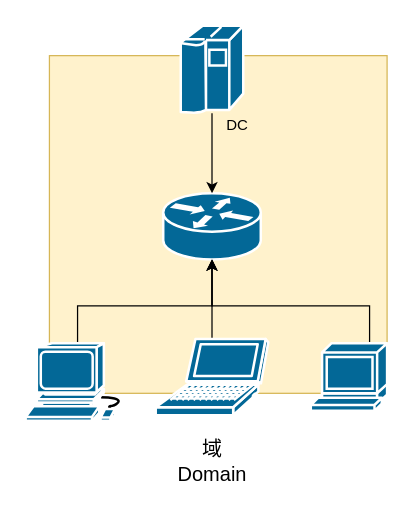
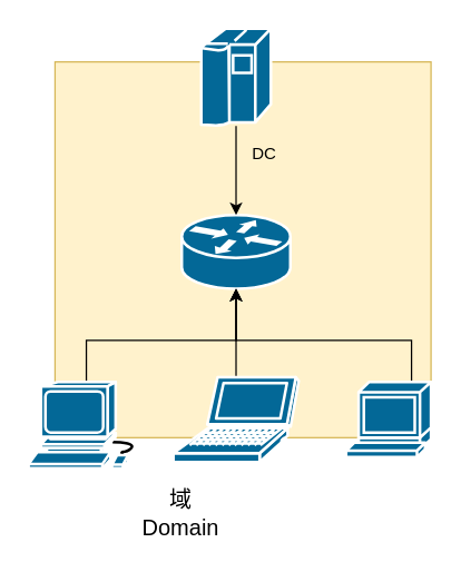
  <mxCell id="0" />
  <mxCell id="1" parent="0" />
  <mxCell id="2" value="" style="whiteSpace=wrap;html=1;aspect=fixed;fillColor=#fff2cc;strokeColor=#d6b656;" parent="1" vertex="1"><mxGeometry x="39" y="44" width="270" height="270" as="geometry" /></mxCell>
  <mxCell id="3" value="" style="shape=mxgraph.cisco.routers.router;html=1;pointerEvents=1;dashed=0;fillColor=#036897;strokeColor=#ffffff;strokeWidth=2;verticalLabelPosition=bottom;verticalAlign=top;align=center;outlineConnect=0;" parent="1" vertex="1"><mxGeometry x="130" y="154" width="78" height="53" as="geometry" /></mxCell>
  <mxCell id="4" style="edgeStyle=orthogonalEdgeStyle;rounded=0;orthogonalLoop=1;jettySize=auto;html=1;" parent="1" source="5" target="3" edge="1"><mxGeometry relative="1" as="geometry" /></mxCell>
  <mxCell id="5" value="" style="shape=mxgraph.cisco.computers_and_peripherals.laptop;html=1;pointerEvents=1;dashed=0;fillColor=#036897;strokeColor=#ffffff;strokeWidth=2;verticalLabelPosition=bottom;verticalAlign=top;align=center;outlineConnect=0;" parent="1" vertex="1"><mxGeometry x="124" y="270.5" width="90" height="61" as="geometry" /></mxCell>
  <mxCell id="6" style="edgeStyle=orthogonalEdgeStyle;rounded=0;orthogonalLoop=1;jettySize=auto;html=1;" parent="1" source="7" target="3" edge="1"><mxGeometry relative="1" as="geometry"><Array as="points"><mxPoint x="295" y="244" /><mxPoint x="169" y="244" /></Array></mxGeometry></mxCell>
  <mxCell id="7" value="" style="shape=mxgraph.cisco.computers_and_peripherals.terminal;html=1;pointerEvents=1;dashed=0;fillColor=#036897;strokeColor=#ffffff;strokeWidth=2;verticalLabelPosition=bottom;verticalAlign=top;align=center;outlineConnect=0;" parent="1" vertex="1"><mxGeometry x="248" y="274" width="61" height="54" as="geometry" /></mxCell>
  <mxCell id="8" style="edgeStyle=orthogonalEdgeStyle;rounded=0;orthogonalLoop=1;jettySize=auto;html=1;" parent="1" source="9" target="3" edge="1"><mxGeometry relative="1" as="geometry"><Array as="points"><mxPoint x="62" y="244" /><mxPoint x="169" y="244" /></Array></mxGeometry></mxCell>
  <mxCell id="9" value="" style="shape=mxgraph.cisco.computers_and_peripherals.workstation;html=1;pointerEvents=1;dashed=0;fillColor=#036897;strokeColor=#ffffff;strokeWidth=2;verticalLabelPosition=bottom;verticalAlign=top;align=center;outlineConnect=0;" parent="1" vertex="1"><mxGeometry x="20" y="274" width="83" height="62" as="geometry" /></mxCell>
  <mxCell id="10" style="edgeStyle=orthogonalEdgeStyle;rounded=0;orthogonalLoop=1;jettySize=auto;html=1;fontSize=16;" parent="1" source="11" target="3" edge="1"><mxGeometry relative="1" as="geometry" /></mxCell>
  <mxCell id="11" value="" style="shape=mxgraph.cisco.computers_and_peripherals.ibm_mainframe;html=1;pointerEvents=1;dashed=0;fillColor=#036897;strokeColor=#ffffff;strokeWidth=2;verticalLabelPosition=bottom;verticalAlign=top;align=center;outlineConnect=0;" parent="1" vertex="1"><mxGeometry x="144" y="20" width="50" height="70" as="geometry" /></mxCell>
- <mxCell id="12" value="域&lt;br style=&quot;font-size: 16px&quot;&gt;Domain" style="text;html=1;align=center;verticalAlign=middle;resizable=0;points=[];autosize=1;fontSize=16;" parent="1" vertex="1"><mxGeometry x="134" y="349" width="70" height="40" as="geometry" /></mxCell>
- <mxCell id="13" value="DC" style="text;html=1;align=center;verticalAlign=middle;resizable=0;points=[];autosize=1;" vertex="1" parent="1"><mxGeometry x="174" y="90" width="30" height="20" as="geometry" /></mxCell>
+ <mxCell id="12" value="域&lt;br style=&quot;font-size: 16px&quot;&gt;Domain" style="text;html=1;align=center;verticalAlign=middle;resizable=0;points=[];autosize=1;fontSize=16;" parent="1" vertex="1"><mxGeometry x="94" y="349" width="70" height="40" as="geometry" /></mxCell>
+ <mxCell id="13" value="DC" style="text;html=1;align=center;verticalAlign=middle;resizable=0;points=[];autosize=1;" vertex="1" parent="1"><mxGeometry x="174" y="100" width="30" height="20" as="geometry" /></mxCell>
